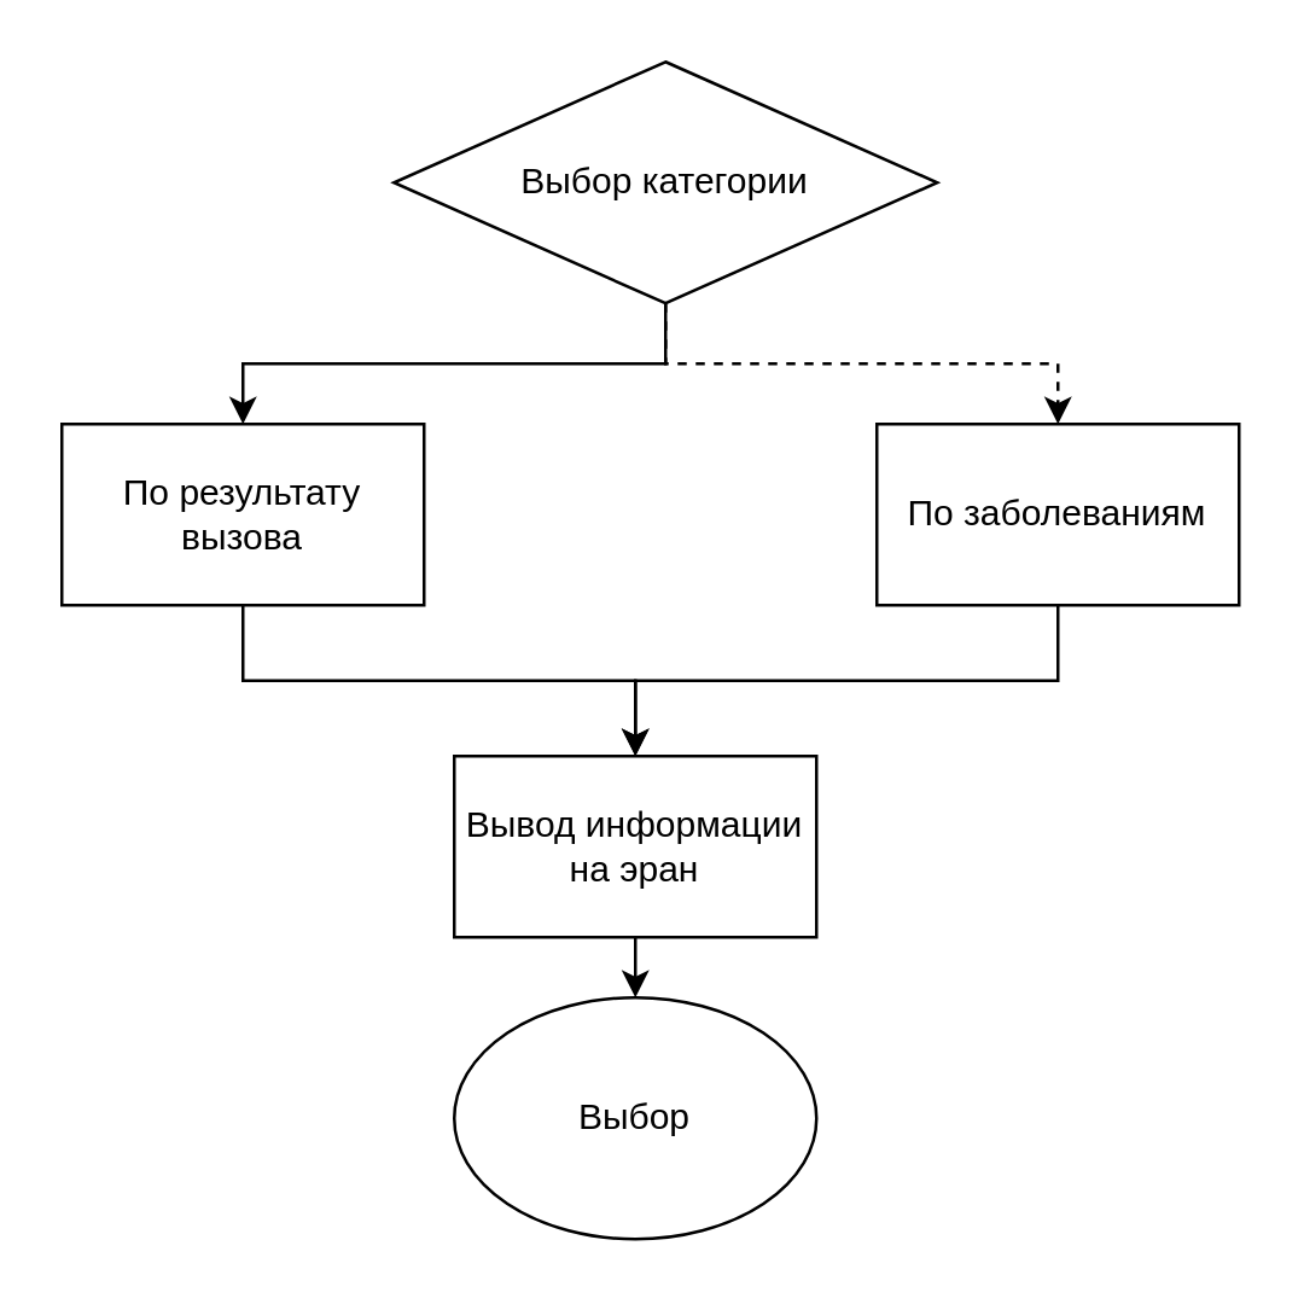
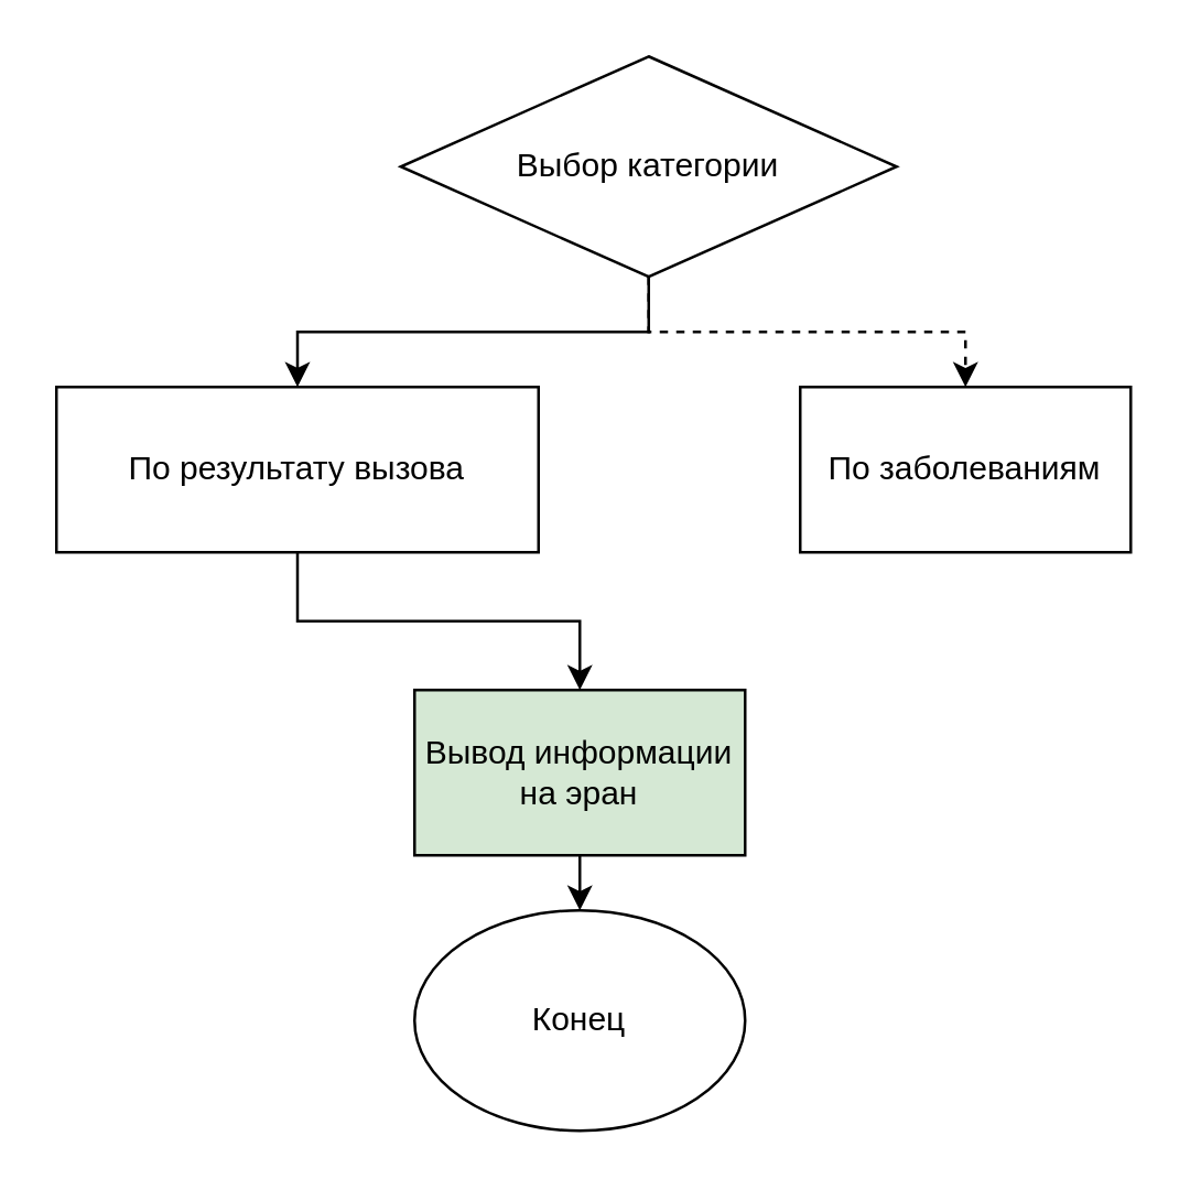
  <mxCell id="0" />
  <mxCell id="1" parent="0" />
- <mxCell id="2" value="Выбор" style="ellipse;whiteSpace=wrap;html=1;" parent="1" vertex="1"><mxGeometry x="150" y="330" width="120" height="80" as="geometry" /></mxCell>
+ <mxCell id="2" value="Конец" style="ellipse;whiteSpace=wrap;html=1;" parent="1" vertex="1"><mxGeometry x="150" y="330" width="120" height="80" as="geometry" /></mxCell>
  <mxCell id="3" style="edgeStyle=orthogonalEdgeStyle;rounded=0;orthogonalLoop=1;jettySize=auto;html=1;exitX=0.5;exitY=1;exitDx=0;exitDy=0;entryX=0.5;entryY=0;entryDx=0;entryDy=0;" parent="1" source="4" target="6" edge="1"><mxGeometry relative="1" as="geometry" /></mxCell>
- <mxCell id="4" value="По результату вызова" style="rounded=0;whiteSpace=wrap;html=1;" parent="1" vertex="1"><mxGeometry x="20" y="140" width="120" height="60" as="geometry" /></mxCell>
+ <mxCell id="4" value="По результату вызова" style="rounded=0;whiteSpace=wrap;html=1;" parent="1" vertex="1"><mxGeometry x="20" y="140" width="175" height="60" as="geometry" /></mxCell>
  <mxCell id="5" style="edgeStyle=orthogonalEdgeStyle;rounded=0;orthogonalLoop=1;jettySize=auto;html=1;exitX=0.5;exitY=1;exitDx=0;exitDy=0;" parent="1" source="6" edge="1"><mxGeometry relative="1" as="geometry"><mxPoint x="210" y="330" as="targetPoint" /></mxGeometry></mxCell>
- <mxCell id="6" value="Вывод информации на эран" style="rounded=0;whiteSpace=wrap;html=1;" parent="1" vertex="1"><mxGeometry x="150" y="250" width="120" height="60" as="geometry" /></mxCell>
- <mxCell id="7" style="edgeStyle=orthogonalEdgeStyle;rounded=0;orthogonalLoop=1;jettySize=auto;html=1;exitX=0.5;exitY=1;exitDx=0;exitDy=0;entryX=0.5;entryY=0;entryDx=0;entryDy=0;" parent="1" source="8" target="6" edge="1"><mxGeometry relative="1" as="geometry" /></mxCell>
+ <mxCell id="6" value="Вывод информации на эран" style="rounded=0;whiteSpace=wrap;html=1;fillColor=#d5e8d4;" parent="1" vertex="1"><mxGeometry x="150" y="250" width="120" height="60" as="geometry" /></mxCell>
  <mxCell id="8" value="По заболеваниям" style="rounded=0;whiteSpace=wrap;html=1;" parent="1" vertex="1"><mxGeometry x="290" y="140" width="120" height="60" as="geometry" /></mxCell>
  <mxCell id="9" style="edgeStyle=orthogonalEdgeStyle;rounded=0;orthogonalLoop=1;jettySize=auto;html=1;exitX=0.5;exitY=1;exitDx=0;exitDy=0;entryX=0.5;entryY=0;entryDx=0;entryDy=0;" parent="1" source="11" target="4" edge="1"><mxGeometry relative="1" as="geometry" /></mxCell>
  <mxCell id="10" style="edgeStyle=orthogonalEdgeStyle;rounded=0;orthogonalLoop=1;jettySize=auto;html=1;exitX=0.5;exitY=1;exitDx=0;exitDy=0;entryX=0.5;entryY=0;entryDx=0;entryDy=0;dashed=1;" parent="1" source="11" target="8" edge="1"><mxGeometry relative="1" as="geometry" /></mxCell>
- <mxCell id="11" value="Выбор категории" style="rhombus;whiteSpace=wrap;html=1;" parent="1" vertex="1"><mxGeometry x="130" y="20" width="180" height="80" as="geometry" /></mxCell>
+ <mxCell id="11" value="Выбор категории" style="rhombus;whiteSpace=wrap;html=1;" parent="1" vertex="1"><mxGeometry x="145" y="20" width="180" height="80" as="geometry" /></mxCell>
